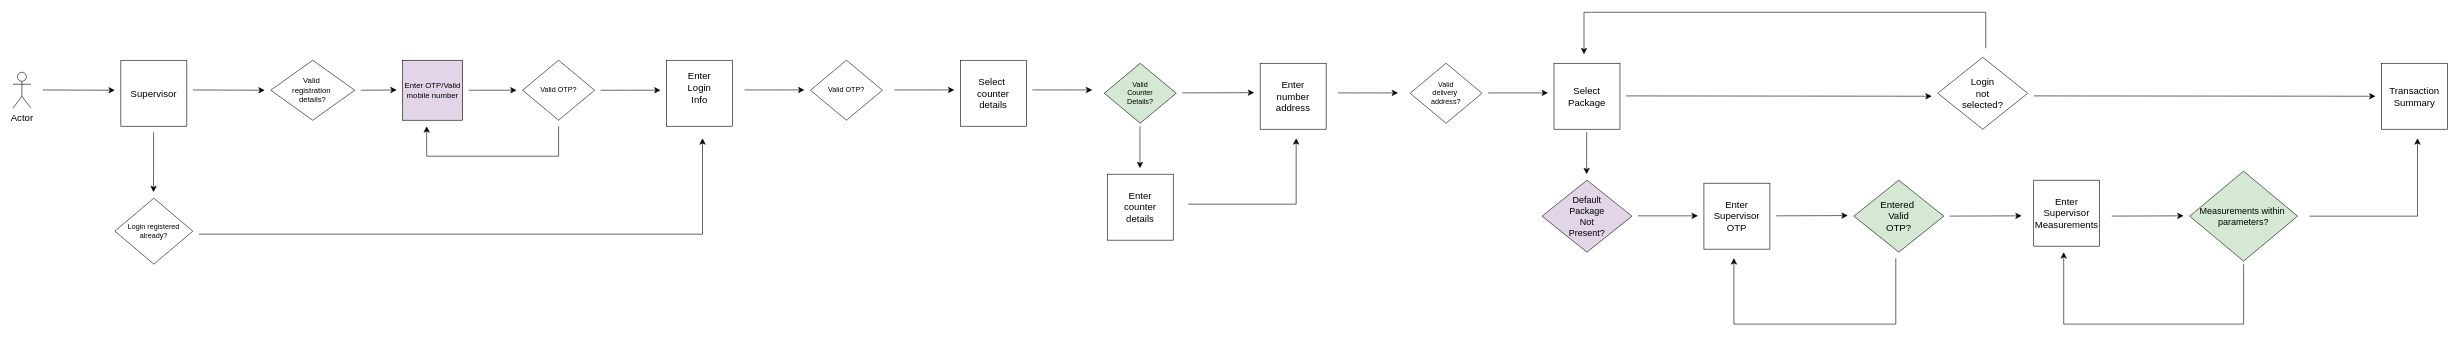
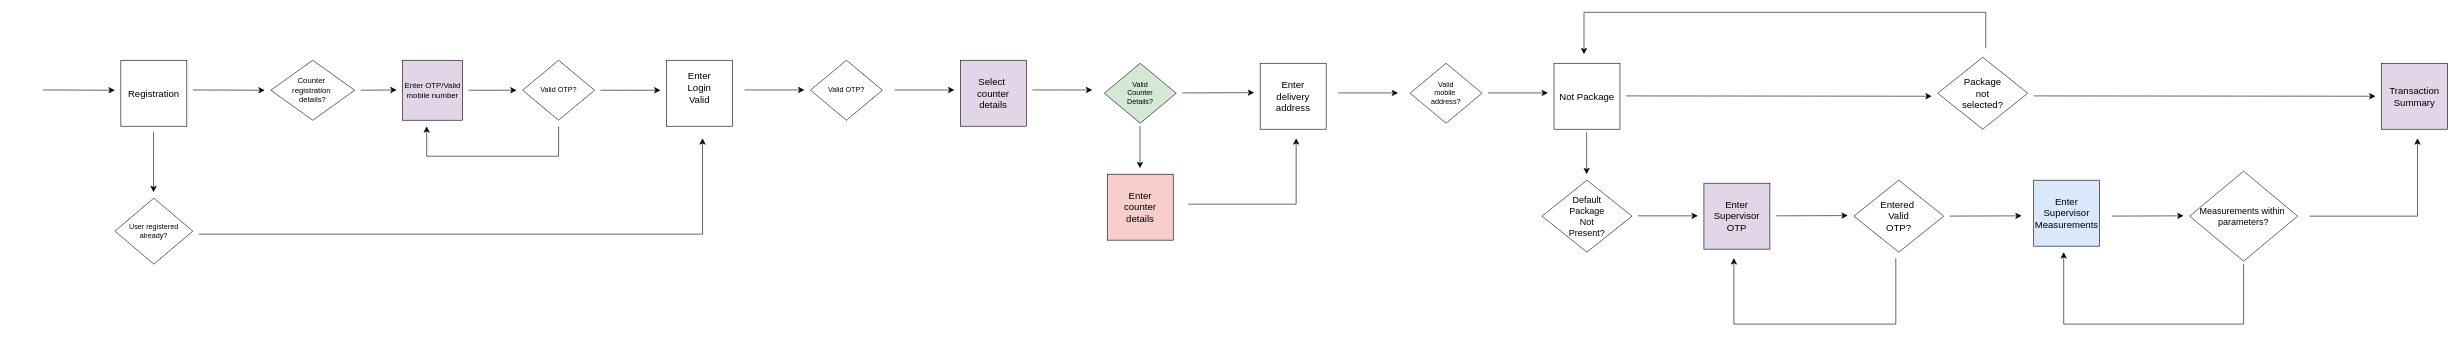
  <mxCell id="0" />
  <mxCell id="1" parent="0" />
- <mxCell id="2" value="Actor" style="shape=umlActor;verticalLabelPosition=bottom;verticalAlign=top;html=1;outlineConnect=0;fontSize=16;" vertex="1" parent="1"><mxGeometry x="20" y="120" width="30" height="60" as="geometry" /></mxCell>
- <mxCell id="3" value="Supervisor" style="whiteSpace=wrap;html=1;aspect=fixed;fontSize=16;" vertex="1" parent="1"><mxGeometry x="200" y="100" width="110" height="110" as="geometry" /></mxCell>
+ <mxCell id="3" value="Registration" style="whiteSpace=wrap;html=1;aspect=fixed;fontSize=16;" vertex="1" parent="1"><mxGeometry x="200" y="100" width="110" height="110" as="geometry" /></mxCell>
  <mxCell id="4" value="" style="endArrow=classic;html=1;rounded=0;fontSize=12;startSize=8;endSize=8;curved=1;" edge="1" parent="1"><mxGeometry width="50" height="50" relative="1" as="geometry"><mxPoint x="70" y="149.5" as="sourcePoint" /><mxPoint x="190" y="150" as="targetPoint" /></mxGeometry></mxCell>
  <mxCell id="5" style="edgeStyle=none;curved=1;rounded=0;orthogonalLoop=1;jettySize=auto;html=1;exitX=0.5;exitY=1;exitDx=0;exitDy=0;fontSize=12;startSize=8;endSize=8;" edge="1" parent="1" source="3" target="3"><mxGeometry relative="1" as="geometry" /></mxCell>
  <mxCell id="6" value="" style="endArrow=classic;html=1;rounded=0;fontSize=12;startSize=8;endSize=8;curved=1;" edge="1" parent="1"><mxGeometry width="50" height="50" relative="1" as="geometry"><mxPoint x="320" y="149.5" as="sourcePoint" /><mxPoint x="440" y="150" as="targetPoint" /></mxGeometry></mxCell>
- <mxCell id="7" value="&lt;div&gt;Valid&amp;nbsp;&lt;/div&gt;&lt;div&gt;registration&amp;nbsp;&lt;/div&gt;&lt;div&gt;details?&lt;/div&gt;" style="rhombus;whiteSpace=wrap;html=1;fontSize=13;align=center;fontStyle=0" vertex="1" parent="1"><mxGeometry x="450" y="100" width="140" height="100" as="geometry" /></mxCell>
+ <mxCell id="7" value="&lt;div&gt;Counter&amp;nbsp;&lt;/div&gt;&lt;div&gt;registration&amp;nbsp;&lt;/div&gt;&lt;div&gt;details?&lt;/div&gt;" style="rhombus;whiteSpace=wrap;html=1;fontSize=13;align=center;fontStyle=0" vertex="1" parent="1"><mxGeometry x="450" y="100" width="140" height="100" as="geometry" /></mxCell>
  <mxCell id="8" value="Enter OTP/Valid mobile number" style="whiteSpace=wrap;html=1;aspect=fixed;fontSize=13;verticalAlign=middle;fillColor=#e1d5e7;" vertex="1" parent="1"><mxGeometry x="670" y="100" width="100" height="100" as="geometry" /></mxCell>
  <mxCell id="9" value="" style="endArrow=classic;html=1;rounded=0;fontSize=12;startSize=8;endSize=8;curved=1;" edge="1" parent="1"><mxGeometry width="50" height="50" relative="1" as="geometry"><mxPoint x="600" y="150" as="sourcePoint" /><mxPoint x="660" y="149.5" as="targetPoint" /></mxGeometry></mxCell>
  <mxCell id="10" value="Valid OTP?" style="rhombus;whiteSpace=wrap;html=1;fontSize=12;" vertex="1" parent="1"><mxGeometry x="870" y="100" width="120" height="100" as="geometry" /></mxCell>
  <mxCell id="11" value="" style="endArrow=classic;html=1;rounded=0;fontSize=12;startSize=8;endSize=8;curved=1;" edge="1" parent="1"><mxGeometry width="50" height="50" relative="1" as="geometry"><mxPoint x="780" y="150" as="sourcePoint" /><mxPoint x="860" y="150" as="targetPoint" /></mxGeometry></mxCell>
  <mxCell id="12" value="" style="edgeStyle=elbowEdgeStyle;elbow=vertical;endArrow=classic;html=1;curved=0;rounded=0;endSize=8;startSize=8;fontSize=12;" edge="1" parent="1"><mxGeometry width="50" height="50" relative="1" as="geometry"><mxPoint x="930" y="210" as="sourcePoint" /><mxPoint x="710" y="210" as="targetPoint" /><Array as="points"><mxPoint x="820" y="260" /></Array></mxGeometry></mxCell>
- <mxCell id="13" value="Login registered already?" style="rhombus;whiteSpace=wrap;html=1;fontSize=12;" vertex="1" parent="1"><mxGeometry x="190" y="330" width="130" height="110" as="geometry" /></mxCell>
+ <mxCell id="13" value="User registered already?" style="rhombus;whiteSpace=wrap;html=1;fontSize=12;" vertex="1" parent="1"><mxGeometry x="190" y="330" width="130" height="110" as="geometry" /></mxCell>
  <mxCell id="14" value="" style="endArrow=classic;html=1;rounded=0;fontSize=12;startSize=8;endSize=8;curved=1;" edge="1" parent="1"><mxGeometry width="50" height="50" relative="1" as="geometry"><mxPoint x="254.5" y="220" as="sourcePoint" /><mxPoint x="254.5" y="320" as="targetPoint" /></mxGeometry></mxCell>
  <mxCell id="15" value="" style="edgeStyle=elbowEdgeStyle;elbow=vertical;endArrow=classic;html=1;curved=0;rounded=0;endSize=8;startSize=8;fontSize=12;" edge="1" parent="1"><mxGeometry width="50" height="50" relative="1" as="geometry"><mxPoint x="330" y="390" as="sourcePoint" /><mxPoint x="1170" y="230" as="targetPoint" /><Array as="points"><mxPoint y="390" x="790" /></Array></mxGeometry></mxCell>
- <mxCell id="16" value="Enter&lt;div&gt;Login&lt;/div&gt;&lt;div&gt;Info&lt;/div&gt;&lt;div&gt;&lt;br&gt;&lt;/div&gt;" style="whiteSpace=wrap;html=1;aspect=fixed;fontSize=16;" vertex="1" parent="1"><mxGeometry x="1110" y="100" width="110" height="110" as="geometry" /></mxCell>
+ <mxCell id="16" value="Enter&lt;div&gt;Login&lt;/div&gt;&lt;div&gt;Valid&lt;/div&gt;&lt;div&gt;&lt;br&gt;&lt;/div&gt;" style="whiteSpace=wrap;html=1;aspect=fixed;fontSize=16;" vertex="1" parent="1"><mxGeometry x="1110" y="100" width="110" height="110" as="geometry" /></mxCell>
  <mxCell id="17" value="" style="endArrow=classic;html=1;rounded=0;fontSize=12;startSize=8;endSize=8;curved=1;" edge="1" parent="1"><mxGeometry width="50" height="50" relative="1" as="geometry"><mxPoint x="1000" y="150" as="sourcePoint" /><mxPoint x="1100" y="150" as="targetPoint" /></mxGeometry></mxCell>
  <mxCell id="18" value="" style="endArrow=classic;html=1;rounded=0;fontSize=12;startSize=8;endSize=8;curved=1;" edge="1" parent="1"><mxGeometry width="50" height="50" relative="1" as="geometry"><mxPoint x="1240" y="149.5" as="sourcePoint" /><mxPoint x="1340" y="149.5" as="targetPoint" /></mxGeometry></mxCell>
  <mxCell id="19" value="Valid OTP?" style="rhombus;whiteSpace=wrap;html=1;fontSize=12;" vertex="1" parent="1"><mxGeometry x="1350" y="100" width="120" height="100" as="geometry" /></mxCell>
  <mxCell id="20" value="" style="endArrow=classic;html=1;rounded=0;fontSize=12;startSize=8;endSize=8;curved=1;" edge="1" parent="1"><mxGeometry width="50" height="50" relative="1" as="geometry"><mxPoint x="1490" y="149.5" as="sourcePoint" /><mxPoint x="1590" y="149.5" as="targetPoint" /></mxGeometry></mxCell>
- <mxCell id="21" value="&lt;div&gt;Select&amp;nbsp;&lt;/div&gt;&lt;div&gt;counter &lt;br&gt;&lt;/div&gt;&lt;div&gt;details&lt;br&gt;&lt;/div&gt;" style="whiteSpace=wrap;html=1;aspect=fixed;fontSize=16;" vertex="1" parent="1"><mxGeometry x="1600" y="100" width="110" height="110" as="geometry" /></mxCell>
+ <mxCell id="21" value="&lt;div&gt;Select&amp;nbsp;&lt;/div&gt;&lt;div&gt;counter &lt;br&gt;&lt;/div&gt;&lt;div&gt;details&lt;br&gt;&lt;/div&gt;" style="whiteSpace=wrap;html=1;aspect=fixed;fontSize=16;fillColor=#e1d5e7;" vertex="1" parent="1"><mxGeometry x="1600" y="100" width="110" height="110" as="geometry" /></mxCell>
  <mxCell id="22" value="" style="endArrow=classic;html=1;rounded=0;fontSize=12;startSize=8;endSize=8;curved=1;" edge="1" parent="1"><mxGeometry width="50" height="50" relative="1" as="geometry"><mxPoint x="1720" y="149.5" as="sourcePoint" /><mxPoint x="1820" y="149.5" as="targetPoint" /></mxGeometry></mxCell>
  <mxCell id="23" value="&lt;div&gt;Valid &lt;br&gt;&lt;/div&gt;&lt;div&gt;Counter &lt;br&gt;&lt;/div&gt;&lt;div&gt;Details?&lt;br&gt;&lt;/div&gt;" style="rhombus;whiteSpace=wrap;html=1;fontSize=12;fillColor=#d5e8d4;" vertex="1" parent="1"><mxGeometry x="1840" y="105" width="120" height="100" as="geometry" /></mxCell>
- <mxCell id="24" value="&lt;div&gt;Enter&lt;/div&gt;&lt;div&gt;counter &lt;br&gt;&lt;/div&gt;&lt;div&gt;details&lt;br&gt;&lt;/div&gt;" style="whiteSpace=wrap;html=1;aspect=fixed;fontSize=16;" vertex="1" parent="1"><mxGeometry x="1845" y="290" width="110" height="110" as="geometry" /></mxCell>
+ <mxCell id="24" value="&lt;div&gt;Enter&lt;/div&gt;&lt;div&gt;counter &lt;br&gt;&lt;/div&gt;&lt;div&gt;details&lt;br&gt;&lt;/div&gt;" style="whiteSpace=wrap;html=1;aspect=fixed;fontSize=16;fillColor=#f8cecc;" vertex="1" parent="1"><mxGeometry x="1845" y="290" width="110" height="110" as="geometry" /></mxCell>
  <mxCell id="25" value="" style="endArrow=classic;html=1;rounded=0;fontSize=12;startSize=8;endSize=8;curved=1;" edge="1" parent="1"><mxGeometry width="50" height="50" relative="1" as="geometry"><mxPoint x="1899.5" y="210" as="sourcePoint" /><mxPoint x="1899.5" y="280" as="targetPoint" /></mxGeometry></mxCell>
- <mxCell id="26" value="&lt;div&gt;Enter&lt;/div&gt;&lt;div&gt;number &lt;br&gt;&lt;/div&gt;&lt;div&gt;address&lt;br&gt;&lt;/div&gt;" style="whiteSpace=wrap;html=1;aspect=fixed;fontSize=16;" vertex="1" parent="1"><mxGeometry x="2100" y="105" width="110" height="110" as="geometry" /></mxCell>
+ <mxCell id="26" value="&lt;div&gt;Enter&lt;/div&gt;&lt;div&gt;delivery &lt;br&gt;&lt;/div&gt;&lt;div&gt;address&lt;br&gt;&lt;/div&gt;" style="whiteSpace=wrap;html=1;aspect=fixed;fontSize=16;" vertex="1" parent="1"><mxGeometry x="2100" y="105" width="110" height="110" as="geometry" /></mxCell>
  <mxCell id="27" value="" style="endArrow=classic;html=1;rounded=0;fontSize=12;startSize=8;endSize=8;curved=1;" edge="1" parent="1"><mxGeometry width="50" height="50" relative="1" as="geometry"><mxPoint x="1970" y="154.44" as="sourcePoint" /><mxPoint x="2090" y="154" as="targetPoint" /></mxGeometry></mxCell>
  <mxCell id="28" value="" style="edgeStyle=elbowEdgeStyle;elbow=vertical;endArrow=classic;html=1;curved=0;rounded=0;endSize=8;startSize=8;fontSize=12;" edge="1" parent="1"><mxGeometry width="50" height="50" relative="1" as="geometry"><mxPoint x="1980" y="340" as="sourcePoint" /><mxPoint x="2160" y="230" as="targetPoint" /><Array as="points"><mxPoint x="1780" y="340" /></Array></mxGeometry></mxCell>
- <mxCell id="29" value="&lt;div&gt;Valid &lt;br&gt;&lt;/div&gt;&lt;div&gt;delivery&amp;nbsp;&lt;/div&gt;&lt;div&gt;address?&lt;/div&gt;" style="rhombus;whiteSpace=wrap;html=1;fontSize=12;" vertex="1" parent="1"><mxGeometry x="2350" y="105" width="120" height="100" as="geometry" /></mxCell>
+ <mxCell id="29" value="&lt;div&gt;Valid &lt;br&gt;&lt;/div&gt;&lt;div&gt;mobile&amp;nbsp;&lt;/div&gt;&lt;div&gt;address?&lt;/div&gt;" style="rhombus;whiteSpace=wrap;html=1;fontSize=12;" vertex="1" parent="1"><mxGeometry x="2350" y="105" width="120" height="100" as="geometry" /></mxCell>
  <mxCell id="30" value="" style="endArrow=classic;html=1;rounded=0;fontSize=12;startSize=8;endSize=8;curved=1;" edge="1" parent="1"><mxGeometry width="50" height="50" relative="1" as="geometry"><mxPoint x="2230" y="154.44" as="sourcePoint" /><mxPoint x="2330" y="154.44" as="targetPoint" /></mxGeometry></mxCell>
- <mxCell id="31" value="Select Package" style="whiteSpace=wrap;html=1;aspect=fixed;fontSize=16;" vertex="1" parent="1"><mxGeometry x="2590" y="105" width="110" height="110" as="geometry" /></mxCell>
+ <mxCell id="31" value="Not Package" style="whiteSpace=wrap;html=1;aspect=fixed;fontSize=16;" vertex="1" parent="1"><mxGeometry x="2590" y="105" width="110" height="110" as="geometry" /></mxCell>
  <mxCell id="32" value="" style="endArrow=classic;html=1;rounded=0;fontSize=12;startSize=8;endSize=8;curved=1;" edge="1" parent="1"><mxGeometry width="50" height="50" relative="1" as="geometry"><mxPoint x="2480" y="154.44" as="sourcePoint" /><mxPoint x="2580" y="154.44" as="targetPoint" /></mxGeometry></mxCell>
- <mxCell id="33" value="&lt;div style=&quot;font-size: 15px;&quot;&gt;Default&lt;br style=&quot;font-size: 15px;&quot;&gt;&lt;/div&gt;&lt;div style=&quot;font-size: 15px;&quot;&gt;Package&lt;/div&gt;&lt;div style=&quot;font-size: 15px;&quot;&gt;Not&lt;/div&gt;&lt;div style=&quot;font-size: 15px;&quot;&gt;Present?&lt;br style=&quot;font-size: 15px;&quot;&gt;&lt;/div&gt;" style="rhombus;whiteSpace=wrap;html=1;fontSize=15;fillColor=#e1d5e7;" vertex="1" parent="1"><mxGeometry x="2570" y="300" width="150" height="120" as="geometry" /></mxCell>
+ <mxCell id="33" value="&lt;div style=&quot;font-size: 15px;&quot;&gt;Default&lt;br style=&quot;font-size: 15px;&quot;&gt;&lt;/div&gt;&lt;div style=&quot;font-size: 15px;&quot;&gt;Package&lt;/div&gt;&lt;div style=&quot;font-size: 15px;&quot;&gt;Not&lt;/div&gt;&lt;div style=&quot;font-size: 15px;&quot;&gt;Present?&lt;br style=&quot;font-size: 15px;&quot;&gt;&lt;/div&gt;" style="rhombus;whiteSpace=wrap;html=1;fontSize=15;" vertex="1" parent="1"><mxGeometry x="2570" y="300" width="150" height="120" as="geometry" /></mxCell>
  <mxCell id="34" value="" style="endArrow=classic;html=1;rounded=0;fontSize=12;startSize=8;endSize=8;curved=1;" edge="1" parent="1"><mxGeometry width="50" height="50" relative="1" as="geometry"><mxPoint x="2644.44" y="220" as="sourcePoint" /><mxPoint x="2644.44" y="290" as="targetPoint" /></mxGeometry></mxCell>
- <mxCell id="35" value="Enter Supervisor OTP" style="whiteSpace=wrap;html=1;aspect=fixed;fontSize=16;" vertex="1" parent="1"><mxGeometry x="2840" y="305" width="110" height="110" as="geometry" /></mxCell>
+ <mxCell id="35" value="Enter Supervisor OTP" style="whiteSpace=wrap;html=1;aspect=fixed;fontSize=16;fillColor=#e1d5e7;" vertex="1" parent="1"><mxGeometry x="2840" y="305" width="110" height="110" as="geometry" /></mxCell>
  <mxCell id="36" value="" style="endArrow=classic;html=1;rounded=0;fontSize=12;startSize=8;endSize=8;curved=1;" edge="1" parent="1"><mxGeometry width="50" height="50" relative="1" as="geometry"><mxPoint x="2730" y="359.44" as="sourcePoint" /><mxPoint x="2830" y="359.44" as="targetPoint" /></mxGeometry></mxCell>
- <mxCell id="37" value="&lt;div style=&quot;font-size: 16px;&quot;&gt;Entered&amp;nbsp;&lt;/div&gt;&lt;div style=&quot;font-size: 16px;&quot;&gt;Valid&lt;/div&gt;&lt;div style=&quot;font-size: 16px;&quot;&gt;OTP?&lt;br style=&quot;font-size: 16px;&quot;&gt;&lt;/div&gt;" style="rhombus;whiteSpace=wrap;html=1;fontSize=16;fillColor=#d5e8d4;" vertex="1" parent="1"><mxGeometry x="3090" y="300" width="150" height="120" as="geometry" /></mxCell>
+ <mxCell id="37" value="&lt;div style=&quot;font-size: 16px;&quot;&gt;Entered&amp;nbsp;&lt;/div&gt;&lt;div style=&quot;font-size: 16px;&quot;&gt;Valid&lt;/div&gt;&lt;div style=&quot;font-size: 16px;&quot;&gt;OTP?&lt;br style=&quot;font-size: 16px;&quot;&gt;&lt;/div&gt;" style="rhombus;whiteSpace=wrap;html=1;fontSize=16;" vertex="1" parent="1"><mxGeometry x="3090" y="300" width="150" height="120" as="geometry" /></mxCell>
  <mxCell id="38" value="" style="endArrow=classic;html=1;rounded=0;fontSize=12;startSize=8;endSize=8;curved=1;" edge="1" parent="1"><mxGeometry width="50" height="50" relative="1" as="geometry"><mxPoint x="2960" y="359.44" as="sourcePoint" /><mxPoint x="3080" y="359" as="targetPoint" /></mxGeometry></mxCell>
  <mxCell id="39" value="" style="edgeStyle=elbowEdgeStyle;elbow=vertical;endArrow=classic;html=1;curved=0;rounded=0;endSize=8;startSize=8;fontSize=12;" edge="1" parent="1"><mxGeometry width="50" height="50" relative="1" as="geometry"><mxPoint x="3160" y="430" as="sourcePoint" /><mxPoint x="2890" y="430" as="targetPoint" /><Array as="points"><mxPoint x="2510" y="540" /></Array></mxGeometry></mxCell>
- <mxCell id="40" value="&lt;div&gt;Enter Supervisor&lt;/div&gt;&lt;div&gt;Measurements&lt;br&gt;&lt;/div&gt;" style="whiteSpace=wrap;html=1;aspect=fixed;fontSize=16;" vertex="1" parent="1"><mxGeometry x="3390" y="300" width="110" height="110" as="geometry" /></mxCell>
+ <mxCell id="40" value="&lt;div&gt;Enter Supervisor&lt;/div&gt;&lt;div&gt;Measurements&lt;br&gt;&lt;/div&gt;" style="whiteSpace=wrap;html=1;aspect=fixed;fontSize=16;fillColor=#dae8fc;" vertex="1" parent="1"><mxGeometry x="3390" y="300" width="110" height="110" as="geometry" /></mxCell>
  <mxCell id="41" value="" style="endArrow=classic;html=1;rounded=0;fontSize=12;startSize=8;endSize=8;curved=1;" edge="1" parent="1"><mxGeometry width="50" height="50" relative="1" as="geometry"><mxPoint x="3250" y="359.88" as="sourcePoint" /><mxPoint x="3370" y="359.44" as="targetPoint" /></mxGeometry></mxCell>
- <mxCell id="42" value="&lt;div style=&quot;font-size: 15px;&quot;&gt;Measurements within&amp;nbsp;&lt;/div&gt;&lt;div style=&quot;font-size: 15px;&quot;&gt;parameters?&lt;/div&gt;" style="rhombus;whiteSpace=wrap;html=1;fontSize=15;fillColor=#d5e8d4;" vertex="1" parent="1"><mxGeometry x="3650" y="285" width="180" height="150" as="geometry" /></mxCell>
+ <mxCell id="42" value="&lt;div style=&quot;font-size: 15px;&quot;&gt;Measurements within&amp;nbsp;&lt;/div&gt;&lt;div style=&quot;font-size: 15px;&quot;&gt;parameters?&lt;/div&gt;" style="rhombus;whiteSpace=wrap;html=1;fontSize=15;" vertex="1" parent="1"><mxGeometry x="3650" y="285" width="180" height="150" as="geometry" /></mxCell>
  <mxCell id="43" value="" style="endArrow=classic;html=1;rounded=0;fontSize=12;startSize=8;endSize=8;curved=1;" edge="1" parent="1"><mxGeometry width="50" height="50" relative="1" as="geometry"><mxPoint x="3520" y="359.88" as="sourcePoint" /><mxPoint x="3640" y="359.44" as="targetPoint" /></mxGeometry></mxCell>
  <mxCell id="44" value="" style="edgeStyle=elbowEdgeStyle;elbow=vertical;endArrow=classic;html=1;curved=0;rounded=0;endSize=8;startSize=8;fontSize=12;" edge="1" parent="1"><mxGeometry width="50" height="50" relative="1" as="geometry"><mxPoint x="3740" y="440" as="sourcePoint" /><mxPoint x="3440" y="420" as="targetPoint" /><Array as="points"><mxPoint x="3590" y="540" /></Array></mxGeometry></mxCell>
  <mxCell id="45" value="" style="edgeStyle=elbowEdgeStyle;elbow=vertical;endArrow=classic;html=1;curved=0;rounded=0;endSize=8;startSize=8;fontSize=12;" edge="1" parent="1"><mxGeometry width="50" height="50" relative="1" as="geometry"><mxPoint x="3850" y="360" as="sourcePoint" /><mxPoint x="4030" y="230" as="targetPoint" /><Array as="points"><mxPoint x="3940" y="360" /></Array></mxGeometry></mxCell>
- <mxCell id="46" value="&lt;div&gt;Transaction&lt;/div&gt;&lt;div&gt;Summary&lt;br&gt;&lt;/div&gt;" style="whiteSpace=wrap;html=1;aspect=fixed;fontSize=16;" vertex="1" parent="1"><mxGeometry x="3970" y="105" width="110" height="110" as="geometry" /></mxCell>
+ <mxCell id="46" value="&lt;div&gt;Transaction&lt;/div&gt;&lt;div&gt;Summary&lt;br&gt;&lt;/div&gt;" style="whiteSpace=wrap;html=1;aspect=fixed;fontSize=16;fillColor=#e1d5e7;" vertex="1" parent="1"><mxGeometry x="3970" y="105" width="110" height="110" as="geometry" /></mxCell>
  <mxCell id="47" value="" style="endArrow=classic;html=1;rounded=0;fontSize=12;startSize=8;endSize=8;curved=1;" edge="1" parent="1"><mxGeometry width="50" height="50" relative="1" as="geometry"><mxPoint x="2710" y="159.44" as="sourcePoint" /><mxPoint x="3220" y="160" as="targetPoint" /></mxGeometry></mxCell>
- <mxCell id="48" value="&lt;div&gt;Login&lt;/div&gt;&lt;div&gt;not&lt;/div&gt;&lt;div&gt;selected?&lt;br&gt;&lt;/div&gt;" style="rhombus;whiteSpace=wrap;html=1;fontSize=16;" vertex="1" parent="1"><mxGeometry x="3230" y="95" width="150" height="120" as="geometry" /></mxCell>
+ <mxCell id="48" value="&lt;div&gt;Package&lt;/div&gt;&lt;div&gt;not&lt;/div&gt;&lt;div&gt;selected?&lt;br&gt;&lt;/div&gt;" style="rhombus;whiteSpace=wrap;html=1;fontSize=16;" vertex="1" parent="1"><mxGeometry x="3230" y="95" width="150" height="120" as="geometry" /></mxCell>
  <mxCell id="49" value="" style="endArrow=classic;html=1;rounded=0;fontSize=12;startSize=8;endSize=8;curved=1;" edge="1" parent="1"><mxGeometry width="50" height="50" relative="1" as="geometry"><mxPoint x="3390" y="159.44" as="sourcePoint" /><mxPoint x="3960" y="160" as="targetPoint" /></mxGeometry></mxCell>
  <mxCell id="50" value="" style="edgeStyle=elbowEdgeStyle;elbow=vertical;endArrow=classic;html=1;curved=0;rounded=0;endSize=8;startSize=8;fontSize=12;" edge="1" parent="1"><mxGeometry width="50" height="50" relative="1" as="geometry"><mxPoint x="3310" y="80" as="sourcePoint" /><mxPoint x="2640" y="90" as="targetPoint" /><Array as="points"><mxPoint x="2970" y="20" /></Array></mxGeometry></mxCell>
